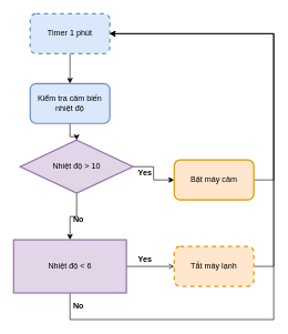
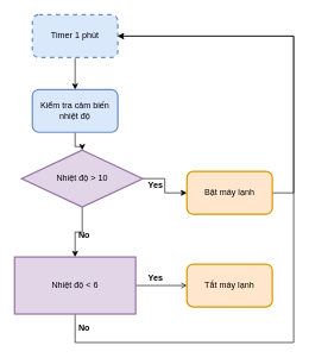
  <mxCell id="0" />
  <mxCell id="1" parent="0" />
  <mxCell id="2" style="edgeStyle=orthogonalEdgeStyle;rounded=0;orthogonalLoop=1;jettySize=auto;html=1;fontSize=12;" edge="1" parent="1" source="3" target="16"><mxGeometry relative="1" as="geometry" /></mxCell>
  <mxCell id="3" value="Timer 1 phút" style="rounded=1;whiteSpace=wrap;html=1;strokeWidth=2;fontSize=12;fillColor=#dae8fc;strokeColor=#6c8ebf;dashed=1;" vertex="1" parent="1"><mxGeometry x="45" y="20" width="120" height="60" as="geometry" /></mxCell>
  <mxCell id="4" style="edgeStyle=orthogonalEdgeStyle;rounded=0;orthogonalLoop=1;jettySize=auto;html=1;entryX=0.5;entryY=0;entryDx=0;entryDy=0;fontSize=12;" edge="1" parent="1" source="6" target="9"><mxGeometry relative="1" as="geometry" /></mxCell>
  <mxCell id="5" style="edgeStyle=orthogonalEdgeStyle;rounded=0;orthogonalLoop=1;jettySize=auto;html=1;entryX=0;entryY=0.5;entryDx=0;entryDy=0;fontSize=12;" edge="1" parent="1" source="6" target="12"><mxGeometry relative="1" as="geometry" /></mxCell>
  <mxCell id="6" value="Nhiệt độ &amp;gt; 10" style="rhombus;whiteSpace=wrap;html=1;strokeWidth=2;fontSize=12;fillColor=#e1d5e7;strokeColor=#9673a6;" vertex="1" parent="1"><mxGeometry x="30" y="210" width="170" height="80" as="geometry" /></mxCell>
  <mxCell id="7" style="edgeStyle=orthogonalEdgeStyle;rounded=0;orthogonalLoop=1;jettySize=auto;html=1;entryX=0;entryY=0.5;entryDx=0;entryDy=0;fontSize=12;endArrow=open;" edge="1" parent="1" source="9" target="14"><mxGeometry relative="1" as="geometry" /></mxCell>
  <mxCell id="8" style="edgeStyle=orthogonalEdgeStyle;rounded=0;orthogonalLoop=1;jettySize=auto;html=1;entryX=1;entryY=0.5;entryDx=0;entryDy=0;fontSize=12;" edge="1" parent="1" source="9" target="3"><mxGeometry relative="1" as="geometry"><Array as="points"><mxPoint x="105" y="480" /><mxPoint x="412" y="480" /><mxPoint x="412" y="50" /></Array></mxGeometry></mxCell>
  <mxCell id="9" value="Nhiệt độ &amp;lt; 6" style="whiteSpace=wrap;html=1;strokeWidth=2;fontSize=12;fillColor=#e1d5e7;strokeColor=#9673a6;rounded=0;" vertex="1" parent="1"><mxGeometry x="20" y="360" width="170" height="80" as="geometry" /></mxCell>
  <mxCell id="10" value="&lt;b&gt;No&lt;/b&gt;" style="text;html=1;resizable=0;points=[];autosize=1;align=left;verticalAlign=top;spacingTop=-4;fontSize=12;" vertex="1" parent="1"><mxGeometry x="108" y="320" width="30" height="20" as="geometry" /></mxCell>
  <mxCell id="11" style="edgeStyle=orthogonalEdgeStyle;rounded=0;orthogonalLoop=1;jettySize=auto;html=1;entryX=1;entryY=0.5;entryDx=0;entryDy=0;fontSize=12;" edge="1" parent="1" source="12" target="3"><mxGeometry relative="1" as="geometry"><Array as="points"><mxPoint x="412" y="270" /><mxPoint x="412" y="50" /></Array></mxGeometry></mxCell>
- <mxCell id="12" value="Bật máy cảm" style="rounded=1;whiteSpace=wrap;html=1;strokeWidth=2;fontSize=12;fillColor=#ffe6cc;strokeColor=#d79b00;" vertex="1" parent="1"><mxGeometry x="262" y="240" width="120" height="60" as="geometry" /></mxCell>
- <mxCell id="13" style="edgeStyle=orthogonalEdgeStyle;rounded=0;orthogonalLoop=1;jettySize=auto;html=1;fontSize=12;entryX=1;entryY=0.5;entryDx=0;entryDy=0;" edge="1" parent="1" source="14" target="3"><mxGeometry relative="1" as="geometry"><mxPoint x="412" y="270" as="targetPoint" /><Array as="points"><mxPoint x="412" y="400" /><mxPoint x="412" y="50" /></Array></mxGeometry></mxCell>
- <mxCell id="14" value="Tắt máy lạnh" style="rounded=1;whiteSpace=wrap;html=1;strokeWidth=2;fontSize=12;fillColor=#ffe6cc;strokeColor=#d79b00;dashed=1;" vertex="1" parent="1"><mxGeometry x="262" y="370" width="120" height="60" as="geometry" /></mxCell>
+ <mxCell id="12" value="Bật máy lạnh" style="rounded=1;whiteSpace=wrap;html=1;strokeWidth=2;fontSize=12;fillColor=#ffe6cc;strokeColor=#d79b00;" vertex="1" parent="1"><mxGeometry x="262" y="240" width="120" height="60" as="geometry" /></mxCell>
+ <mxCell id="14" value="Tắt máy lạnh" style="rounded=1;whiteSpace=wrap;html=1;strokeWidth=2;fontSize=12;fillColor=#ffe6cc;strokeColor=#d79b00;" vertex="1" parent="1"><mxGeometry x="262" y="370" width="120" height="60" as="geometry" /></mxCell>
  <mxCell id="15" style="edgeStyle=orthogonalEdgeStyle;rounded=0;orthogonalLoop=1;jettySize=auto;html=1;entryX=0.5;entryY=0;entryDx=0;entryDy=0;fontSize=12;" edge="1" parent="1" source="16" target="6"><mxGeometry relative="1" as="geometry" /></mxCell>
  <mxCell id="16" value="Kiểm tra cảm biến nhiệt độ" style="rounded=1;whiteSpace=wrap;html=1;strokeWidth=2;fontSize=12;fillColor=#dae8fc;strokeColor=#6c8ebf;" vertex="1" parent="1"><mxGeometry x="45" y="125" width="120" height="60" as="geometry" /></mxCell>
  <mxCell id="17" value="&lt;b&gt;No&lt;/b&gt;" style="text;html=1;resizable=0;points=[];autosize=1;align=left;verticalAlign=top;spacingTop=-4;fontSize=12;" vertex="1" parent="1"><mxGeometry x="108" y="450" width="30" height="20" as="geometry" /></mxCell>
  <mxCell id="18" value="&lt;b&gt;Yes&lt;/b&gt;" style="text;html=1;resizable=0;points=[];autosize=1;align=left;verticalAlign=top;spacingTop=-4;fontSize=12;" vertex="1" parent="1"><mxGeometry x="206" y="380" width="40" height="20" as="geometry" /></mxCell>
  <mxCell id="19" value="&lt;b&gt;Yes&lt;/b&gt;" style="text;html=1;resizable=0;points=[];autosize=1;align=left;verticalAlign=top;spacingTop=-4;fontSize=12;" vertex="1" parent="1"><mxGeometry x="206" y="250" width="40" height="20" as="geometry" /></mxCell>
